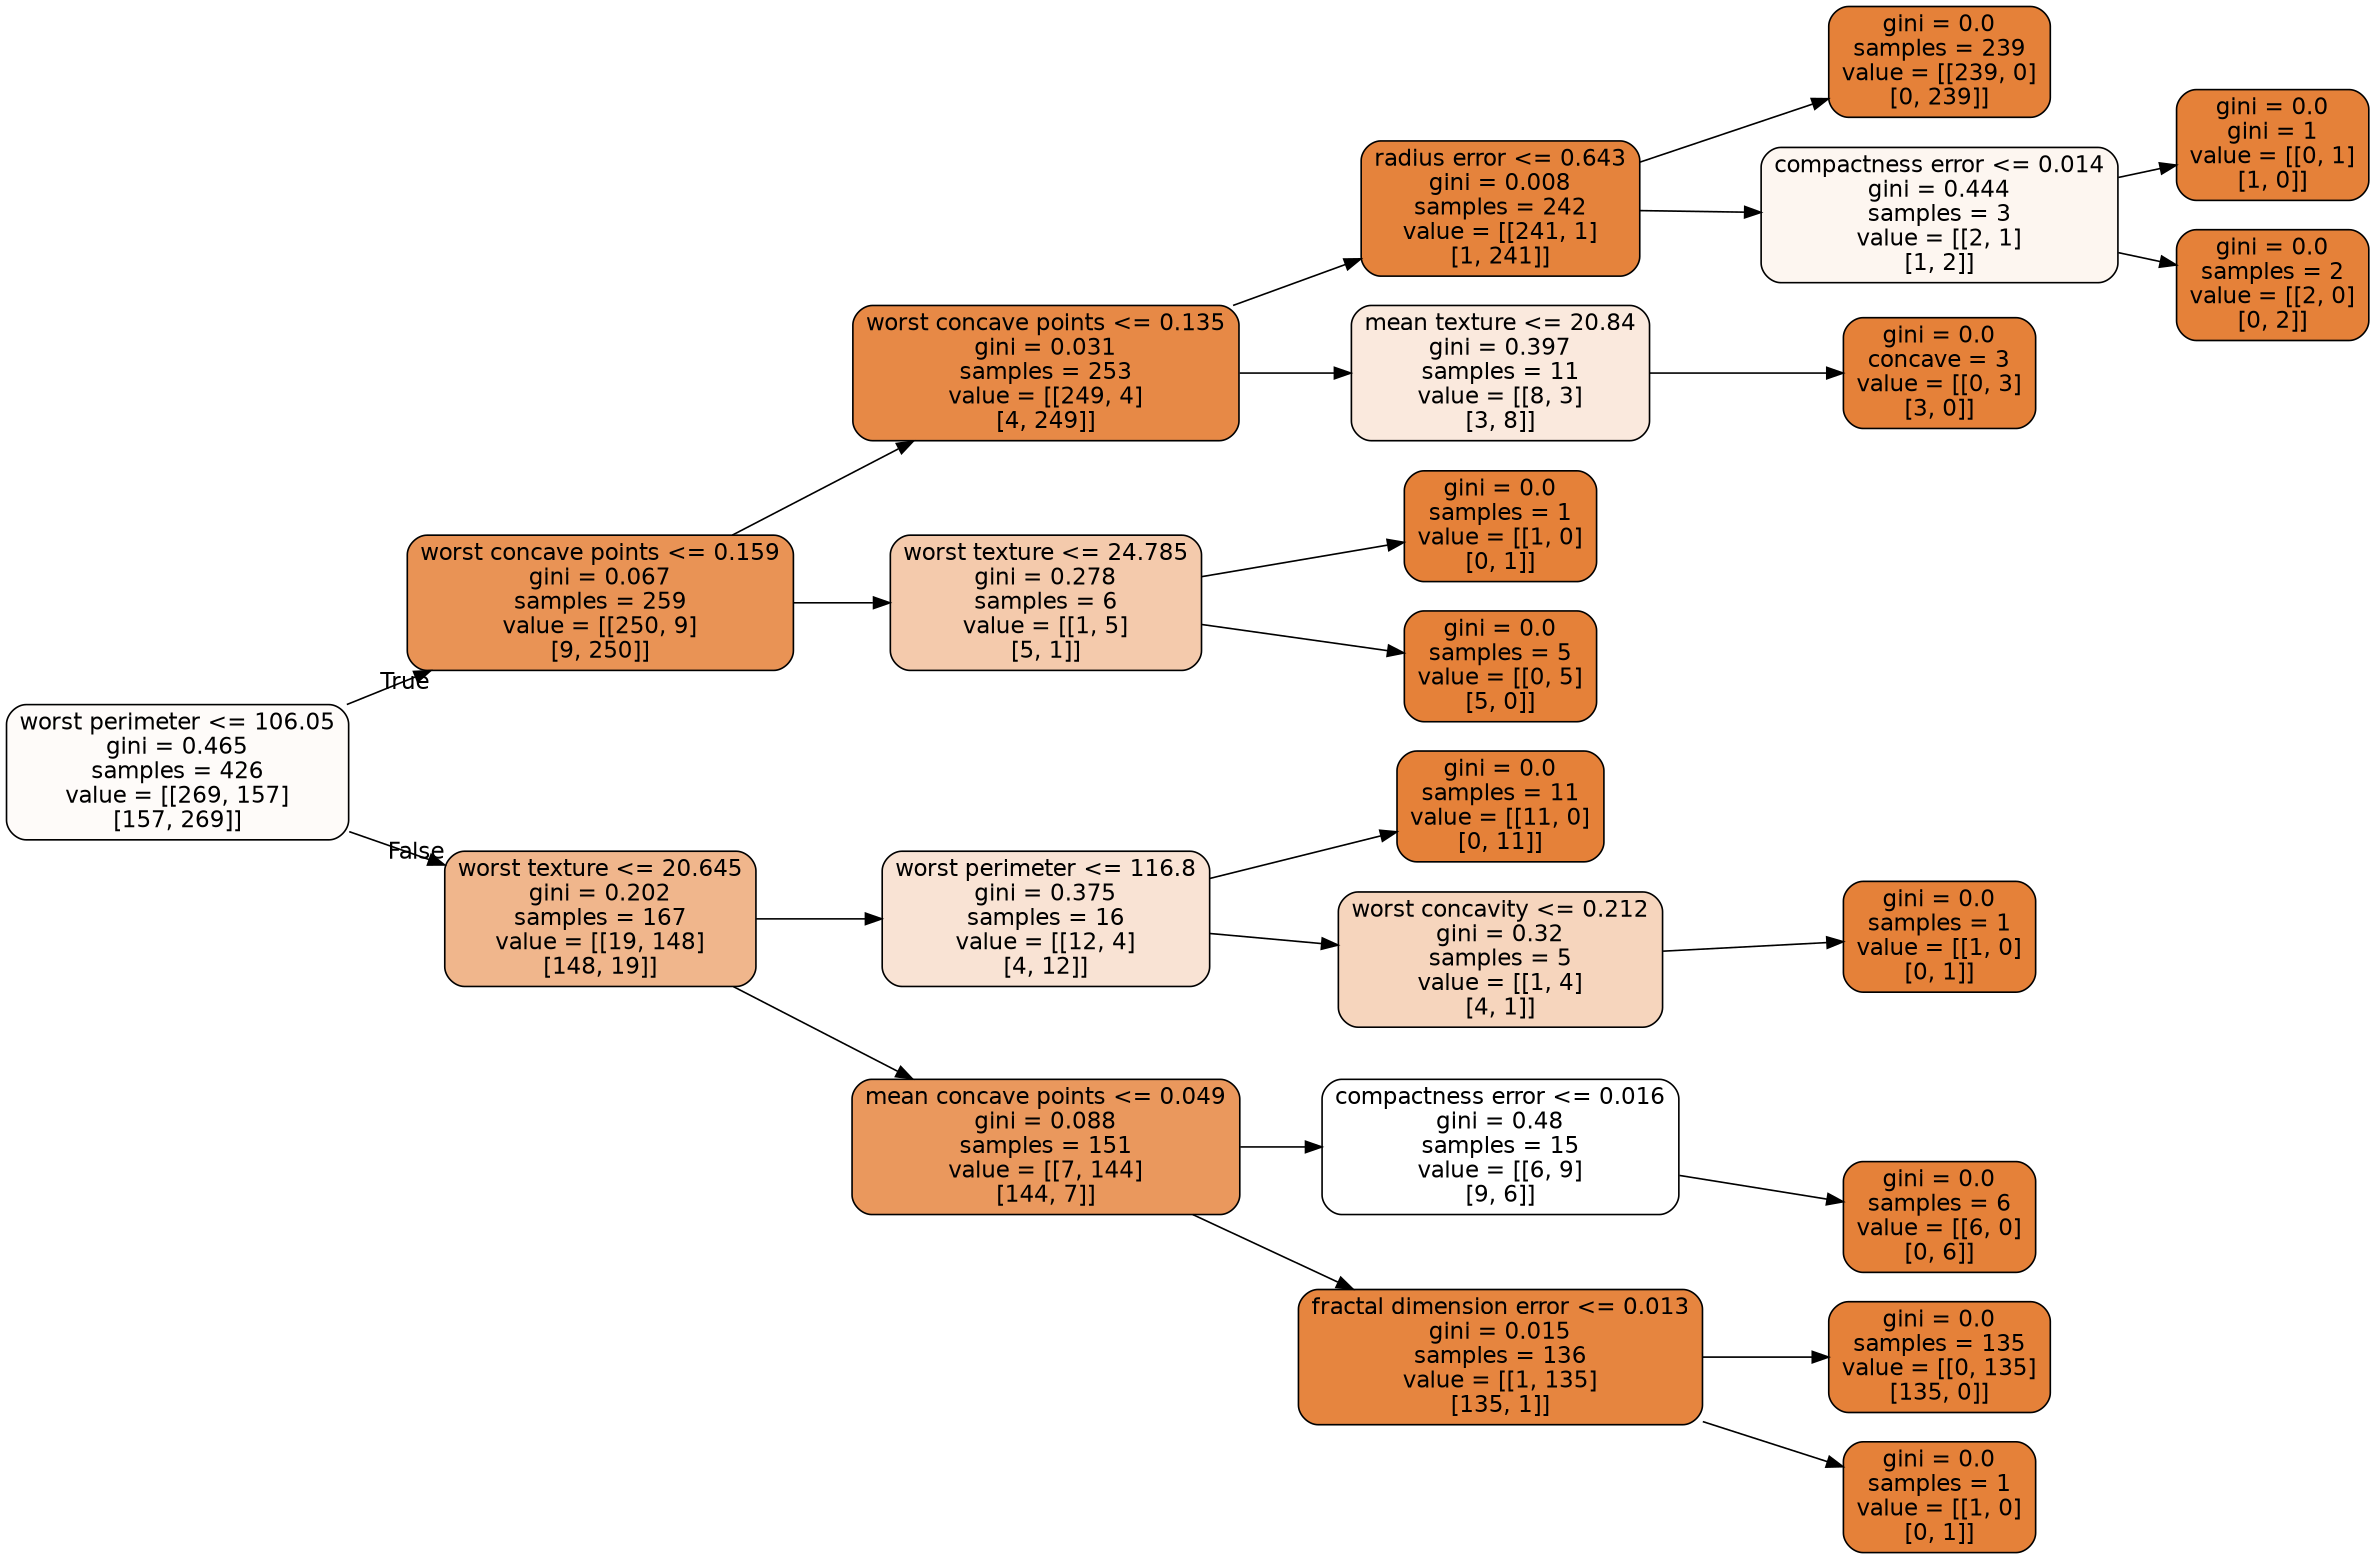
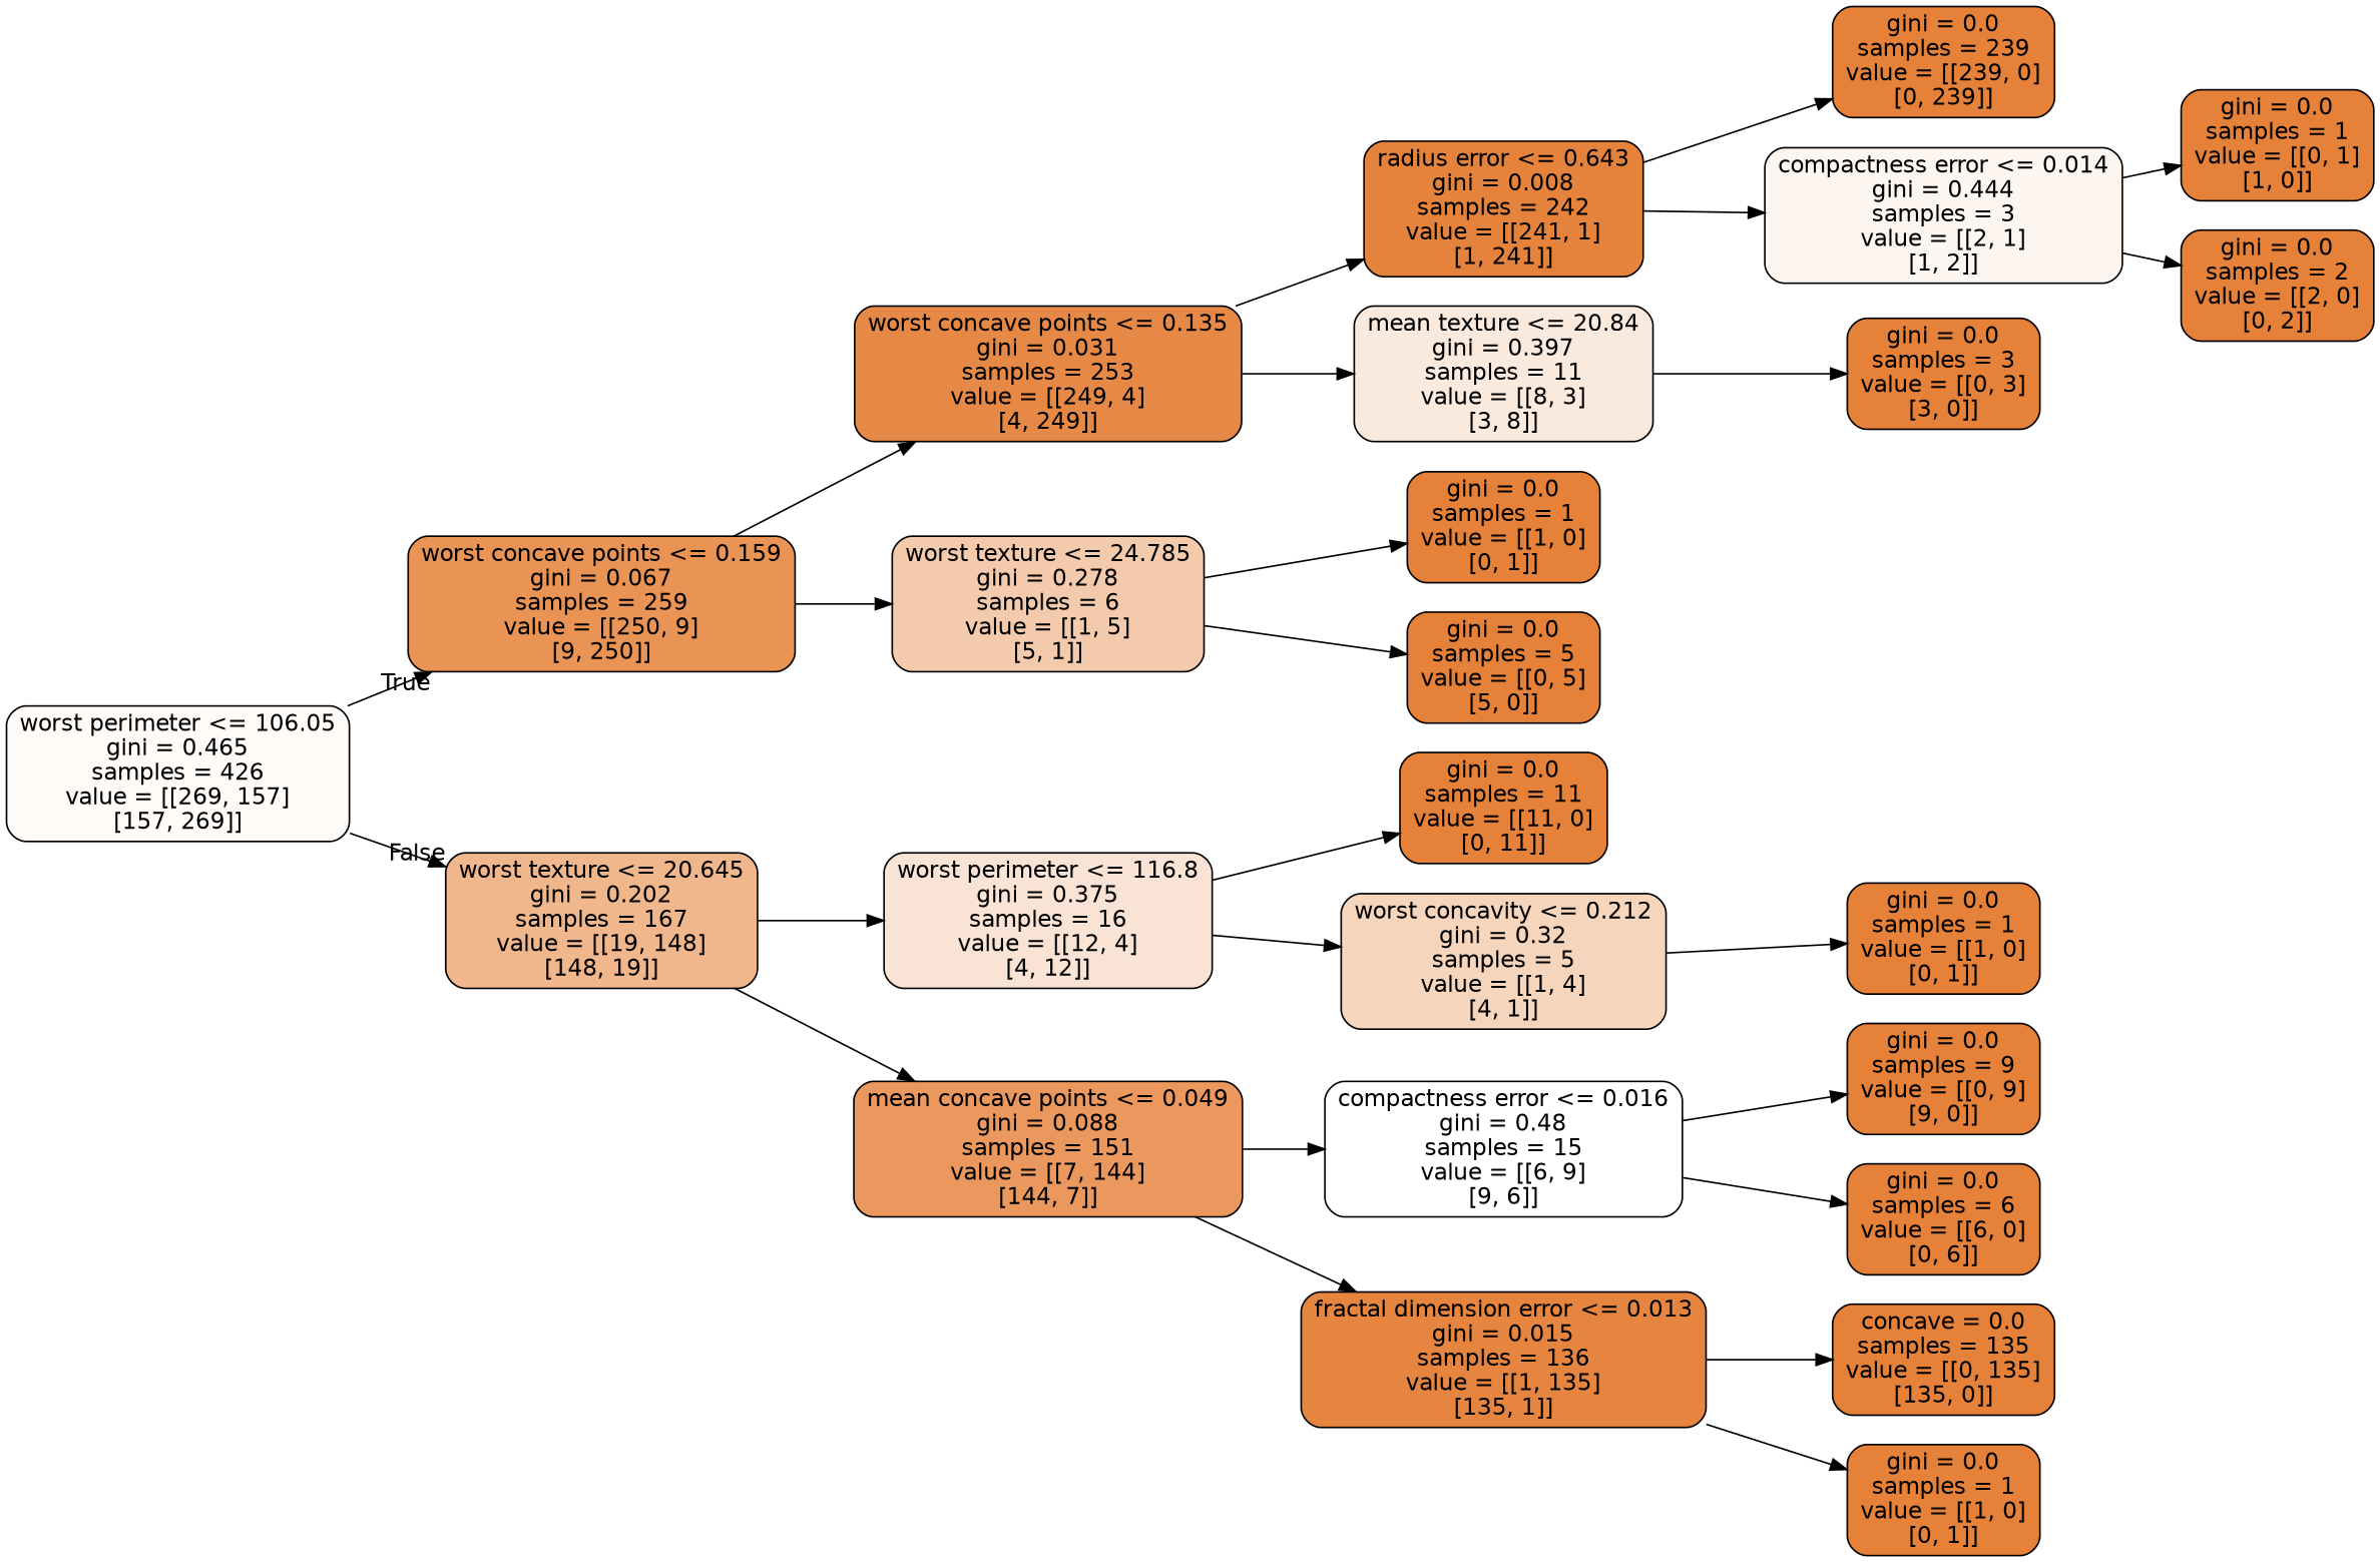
  digraph {
    rankdir=LR
    node [color=black fillcolor="#e58139" fontname=helvetica shape=box style="filled, rounded"]
    edge [fontname=helvetica]
    n1 [fillcolor="#fefbf9" label="worst perimeter <= 106.05\ngini = 0.465\nsamples = 426\nvalue = [[269, 157]\n[157, 269]]"]
    n2 [fillcolor="#e99355" label="worst concave points <= 0.159\ngini = 0.067\nsamples = 259\nvalue = [[250, 9]\n[9, 250]]"]
    n3 [fillcolor="#f0b68c" label="worst texture <= 20.645\ngini = 0.202\nsamples = 167\nvalue = [[19, 148]\n[148, 19]]"]
    n4 [fillcolor="#e78946" label="worst concave points <= 0.135\ngini = 0.031\nsamples = 253\nvalue = [[249, 4]\n[4, 249]]"]
    n5 [fillcolor="#f4caac" label="worst texture <= 24.785\ngini = 0.278\nsamples = 6\nvalue = [[1, 5]\n[5, 1]]"]
    n6 [fillcolor="#f9e3d4" label="worst perimeter <= 116.8\ngini = 0.375\nsamples = 16\nvalue = [[12, 4]\n[4, 12]]"]
    n7 [fillcolor="#ea985d" label="mean concave points <= 0.049\ngini = 0.088\nsamples = 151\nvalue = [[7, 144]\n[144, 7]]"]
    n8 [fillcolor="#e5833c" label="radius error <= 0.643\ngini = 0.008\nsamples = 242\nvalue = [[241, 1]\n[1, 241]]"]
    n9 [fillcolor="#fae9dd" label="mean texture <= 20.84\ngini = 0.397\nsamples = 11\nvalue = [[8, 3]\n[3, 8]]"]
    n10 [label="gini = 0.0\nsamples = 1\nvalue = [[1, 0]\n[0, 1]]"]
    n11 [label="gini = 0.0\nsamples = 5\nvalue = [[0, 5]\n[5, 0]]"]
    n12 [label="gini = 0.0\nsamples = 239\nvalue = [[239, 0]\n[0, 239]]"]
    n13 [fillcolor="#fdf6f0" label="compactness error <= 0.014\ngini = 0.444\nsamples = 3\nvalue = [[2, 1]\n[1, 2]]"]
-   n14 [label="gini = 0.0\nconcave = 3\nvalue = [[0, 3]\n[3, 0]]"]
-   n15 [label="gini = 0.0\ngini = 1\nvalue = [[0, 1]\n[1, 0]]"]
+   n14 [label="gini = 0.0\nsamples = 3\nvalue = [[0, 3]\n[3, 0]]"]
+   n15 [label="gini = 0.0\nsamples = 1\nvalue = [[0, 1]\n[1, 0]]"]
    n16 [label="gini = 0.0\nsamples = 2\nvalue = [[2, 0]\n[0, 2]]"]
    n17 [label="gini = 0.0\nsamples = 11\nvalue = [[11, 0]\n[0, 11]]"]
    n18 [fillcolor="#f6d5bd" label="worst concavity <= 0.212\ngini = 0.32\nsamples = 5\nvalue = [[1, 4]\n[4, 1]]"]
    n19 [fillcolor="#ffffff" label="compactness error <= 0.016\ngini = 0.48\nsamples = 15\nvalue = [[6, 9]\n[9, 6]]"]
    n20 [fillcolor="#e6853f" label="fractal dimension error <= 0.013\ngini = 0.015\nsamples = 136\nvalue = [[1, 135]\n[135, 1]]"]
    n21 [label="gini = 0.0\nsamples = 1\nvalue = [[1, 0]\n[0, 1]]"]
+   n22 [label="gini = 0.0\nsamples = 9\nvalue = [[0, 9]\n[9, 0]]"]
    n23 [label="gini = 0.0\nsamples = 6\nvalue = [[6, 0]\n[0, 6]]"]
-   n24 [label="gini = 0.0\nsamples = 135\nvalue = [[0, 135]\n[135, 0]]"]
+   n24 [label="concave = 0.0\nsamples = 135\nvalue = [[0, 135]\n[135, 0]]"]
    n25 [label="gini = 0.0\nsamples = 1\nvalue = [[1, 0]\n[0, 1]]"]
    n1 -> n2 [headlabel=True labelangle=45 labeldistance=2.5]
    n1 -> n3 [headlabel=False labelangle=-45 labeldistance=2.5]
    n2 -> n4
    n2 -> n5
    n3 -> n6
    n3 -> n7
    n4 -> n8
    n4 -> n9
    n5 -> n10
    n5 -> n11
    n6 -> n17
    n6 -> n18
    n7 -> n19
    n7 -> n20
    n8 -> n12
    n8 -> n13
    n9 -> n14
    n13 -> n15
    n13 -> n16
    n18 -> n21
+   n19 -> n22
    n19 -> n23
    n20 -> n24
    n20 -> n25
  }
